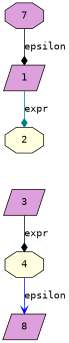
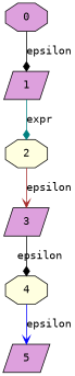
  digraph {
    fontname="DejaVu Sans Mono"
    node [fillcolor=plum fontname="DejaVu Sans Mono" shape=parallelogram style=filled]
    edge [arrowhead=diamond color=black fontname="DejaVu Sans Mono"]
    1
-   0 [shape=octagon label=7]
+   0 [shape=octagon]
    2 [fillcolor=lightyellow shape=octagon]
    3
    4 [fillcolor=lightyellow shape=octagon]
-   5 [label=8]
+   5
    1 -> 2 [color=teal label=expr]
    0 -> 1 [label=epsilon]
-   3 -> 4 [label=expr]
+   2 -> 3 [arrowhead=vee color=brown label=epsilon]
+   3 -> 4 [label=epsilon]
    4 -> 5 [arrowhead=vee color=blue label=epsilon]
  }
